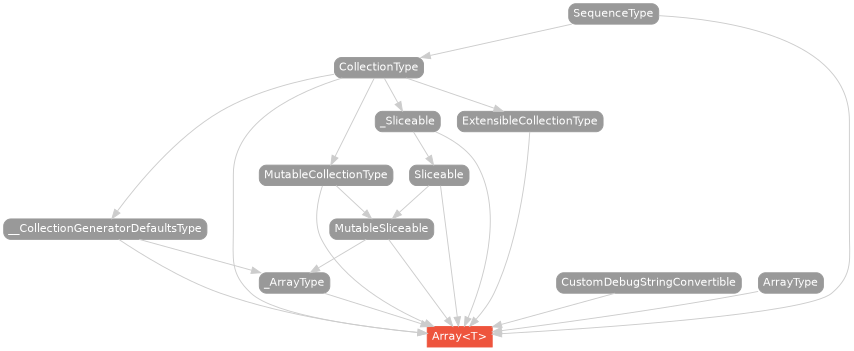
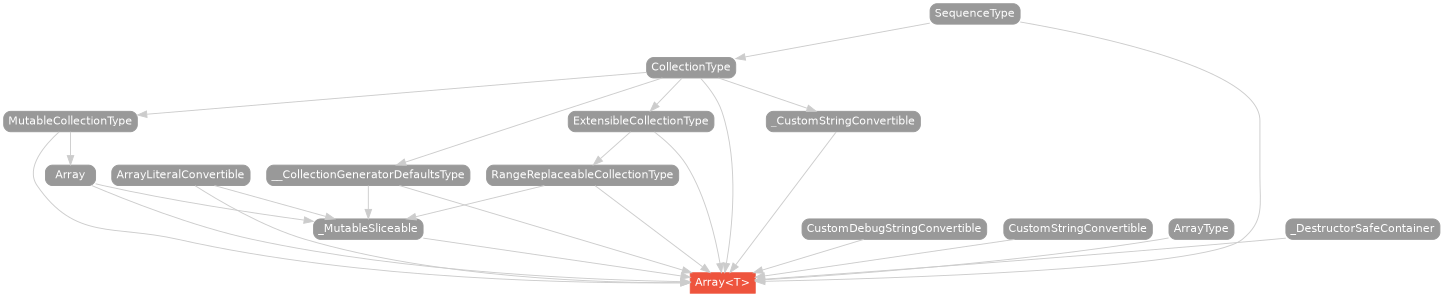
  strict digraph {
    node [color="#999999" fillcolor="#999999" fontcolor=white fontname=Helvetica fontsize=12 margin="0.07,0.05" shape=box style="filled,rounded"]
    edge [color="#cccccc"]
    "Array<T>" [color="#ee543d" fillcolor="#ee543d" height=0.3 style=filled]
-   _ArrayType [height=0.3]
+   ArrayLiteralConvertible [height=0.3]
+   _ArrayType [height=0.3 label=_MutableSliceable]
    CollectionType [height=0.3]
    ExtensibleCollectionType [height=0.3]
    MutableCollectionType [height=0.3]
-   _Sliceable [height=0.3]
+   _Sliceable [height=0.3 label=_CustomStringConvertible]
    n8 [height=0.3 label=__CollectionGeneratorDefaultsType]
-   MutableSliceable [height=0.3]
-   Sliceable [height=0.3]
+   RangeReplaceableCollectionType [height=0.3]
+   MutableSliceable [height=0.3 label=Array]
    CustomDebugStringConvertible [height=0.3]
+   CustomStringConvertible [height=0.3]
    n14 [height=0.3 label=ArrayType]
    SequenceType [height=0.3]
+   _DestructorSafeContainer [height=0.3]
    subgraph sub_1 {
      rank=max
      "Array<T>"
    }
+   ArrayLiteralConvertible -> "Array<T>"
+   ArrayLiteralConvertible -> _ArrayType
    _ArrayType -> "Array<T>"
    CollectionType -> "Array<T>"
    CollectionType -> ExtensibleCollectionType
    CollectionType -> MutableCollectionType
    CollectionType -> _Sliceable
    CollectionType -> n8
    ExtensibleCollectionType -> "Array<T>"
+   ExtensibleCollectionType -> RangeReplaceableCollectionType
    MutableCollectionType -> "Array<T>"
    MutableCollectionType -> MutableSliceable
    _Sliceable -> "Array<T>"
-   _Sliceable -> Sliceable
    n8 -> "Array<T>"
    n8 -> _ArrayType
+   RangeReplaceableCollectionType -> "Array<T>"
+   RangeReplaceableCollectionType -> _ArrayType
    MutableSliceable -> "Array<T>"
    MutableSliceable -> _ArrayType
-   Sliceable -> "Array<T>"
-   Sliceable -> MutableSliceable
    CustomDebugStringConvertible -> "Array<T>"
+   CustomStringConvertible -> "Array<T>"
    n14 -> "Array<T>"
    SequenceType -> "Array<T>"
    SequenceType -> CollectionType
+   _DestructorSafeContainer -> "Array<T>"
  }
